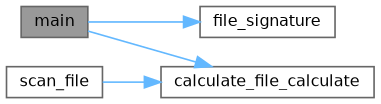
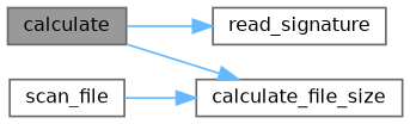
  digraph {
    rankdir=LR
    node [color=grey40 fillcolor=white fontname=Helvetica fontsize=10 shape=box style=filled]
    edge [color=steelblue1 fontname=Helvetica fontsize=10 labelfontname=Helvetica labelfontsize=10 style=solid]
-   n1 [color=gray40 fillcolor=grey60 fontcolor=black height=0.2 label=main width=0.4]
-   n2 [height=0.2 label=file_signature width=0.4]
-   n3 [height=0.2 label=calculate_file_calculate width=0.4]
+   n1 [color=gray40 fillcolor=grey60 fontcolor=black height=0.2 label=calculate width=0.4]
+   n2 [height=0.2 label=read_signature width=0.4]
+   n3 [height=0.2 label=calculate_file_size width=0.4]
    n4 [height=0.2 label=scan_file width=0.4]
    n1 -> n2
    n1 -> n3
    n4 -> n3
  }
